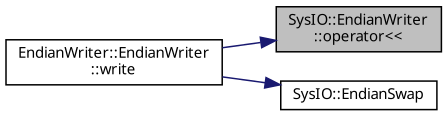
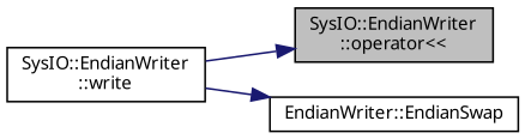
  digraph {
    fontname="Noto Sans"
    rankdir=LR
    node [color=black fillcolor=white fontname="Noto Sans" fontsize=10 shape=record style=filled]
    edge [color=midnightblue fontname="Noto Sans" fontsize=10 labelfontname=Helvetica labelfontsize=10 style=solid]
    n1 [fillcolor=grey75 fontcolor=black height=0.2 label="SysIO::EndianWriter\l::operator\<\<" width=0.4]
-   n2 [height=0.2 label="EndianWriter::EndianWriter\l::write" width=0.4]
-   n3 [height=0.2 label="SysIO::EndianSwap" width=0.4]
+   n2 [height=0.2 label="SysIO::EndianWriter\l::write" width=0.4]
+   n3 [height=0.2 label="EndianWriter::EndianSwap" width=0.4]
    n2 -> n1
    n2 -> n3
  }
